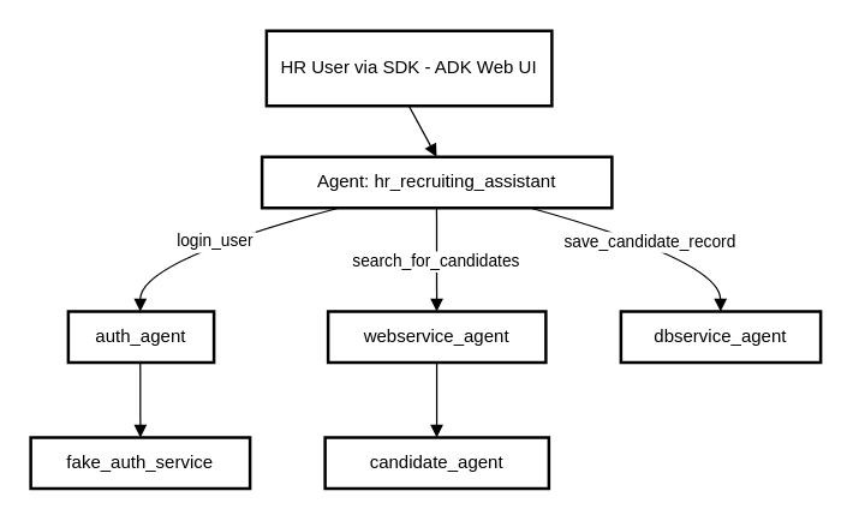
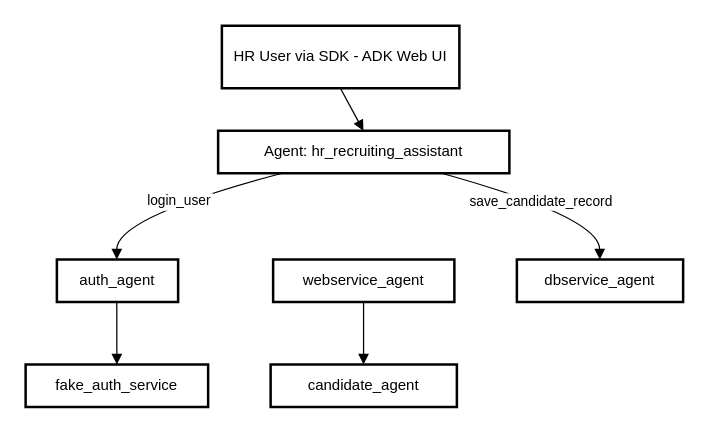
  <mxCell id="0" />
  <mxCell id="1" parent="0" />
  <mxCell id="2" value="HR User via SDK - ADK Web UI" style="whiteSpace=wrap;strokeWidth=2;" vertex="1" parent="1"><mxGeometry x="177" y="20" width="190" height="50" as="geometry" /></mxCell>
  <mxCell id="3" value="Agent: hr_recruiting_assistant" style="whiteSpace=wrap;strokeWidth=2;" vertex="1" parent="1"><mxGeometry x="174" y="104" width="233" height="34" as="geometry" /></mxCell>
  <mxCell id="4" value="auth_agent" style="whiteSpace=wrap;strokeWidth=2;" vertex="1" parent="1"><mxGeometry x="45" y="207" width="97" height="34" as="geometry" /></mxCell>
  <mxCell id="5" value="fake_auth_service" style="whiteSpace=wrap;strokeWidth=2;" vertex="1" parent="1"><mxGeometry x="20" y="291" width="146" height="34" as="geometry" /></mxCell>
  <mxCell id="6" value="webservice_agent" style="whiteSpace=wrap;strokeWidth=2;" vertex="1" parent="1"><mxGeometry x="218" y="207" width="145" height="34" as="geometry" /></mxCell>
  <mxCell id="7" value="candidate_agent" style="whiteSpace=wrap;strokeWidth=2;" vertex="1" parent="1"><mxGeometry x="216" y="291" width="149" height="34" as="geometry" /></mxCell>
  <mxCell id="8" value="dbservice_agent" style="whiteSpace=wrap;strokeWidth=2;" vertex="1" parent="1"><mxGeometry x="413" y="207" width="133" height="34" as="geometry" /></mxCell>
  <mxCell id="9" value="" style="curved=1;startArrow=none;endArrow=block;exitX=0.499;exitY=1;entryX=0.499;entryY=0;rounded=0;" edge="1" parent="1" source="2" target="3"><mxGeometry relative="1" as="geometry"><Array as="points" /></mxGeometry></mxCell>
  <mxCell id="10" value="login_user" style="curved=1;startArrow=none;endArrow=block;exitX=0.22;exitY=1;entryX=0.494;entryY=0;rounded=0;" edge="1" parent="1" source="3" target="4"><mxGeometry relative="1" as="geometry"><Array as="points"><mxPoint x="93" y="173" /></Array></mxGeometry></mxCell>
  <mxCell id="11" value="" style="curved=1;startArrow=none;endArrow=block;exitX=0.494;exitY=1;entryX=0.5;entryY=0;rounded=0;" edge="1" parent="1" source="4" target="5"><mxGeometry relative="1" as="geometry"><Array as="points" /></mxGeometry></mxCell>
- <mxCell id="12" value="search_for_candidates" style="curved=1;startArrow=none;endArrow=block;exitX=0.499;exitY=1;entryX=0.499;entryY=0;rounded=0;" edge="1" parent="1" source="3" target="6"><mxGeometry relative="1" as="geometry"><Array as="points" /></mxGeometry></mxCell>
  <mxCell id="13" value="" style="curved=1;startArrow=none;endArrow=block;exitX=0.499;exitY=1;entryX=0.499;entryY=0;rounded=0;" edge="1" parent="1" source="6" target="7"><mxGeometry relative="1" as="geometry"><Array as="points" /></mxGeometry></mxCell>
  <mxCell id="14" value="save_candidate_record" style="curved=1;startArrow=none;endArrow=block;exitX=0.767;exitY=1;entryX=0.499;entryY=0;rounded=0;" edge="1" parent="1" source="3" target="8"><mxGeometry relative="1" as="geometry"><Array as="points"><mxPoint x="479" y="173" /></Array></mxGeometry></mxCell>
